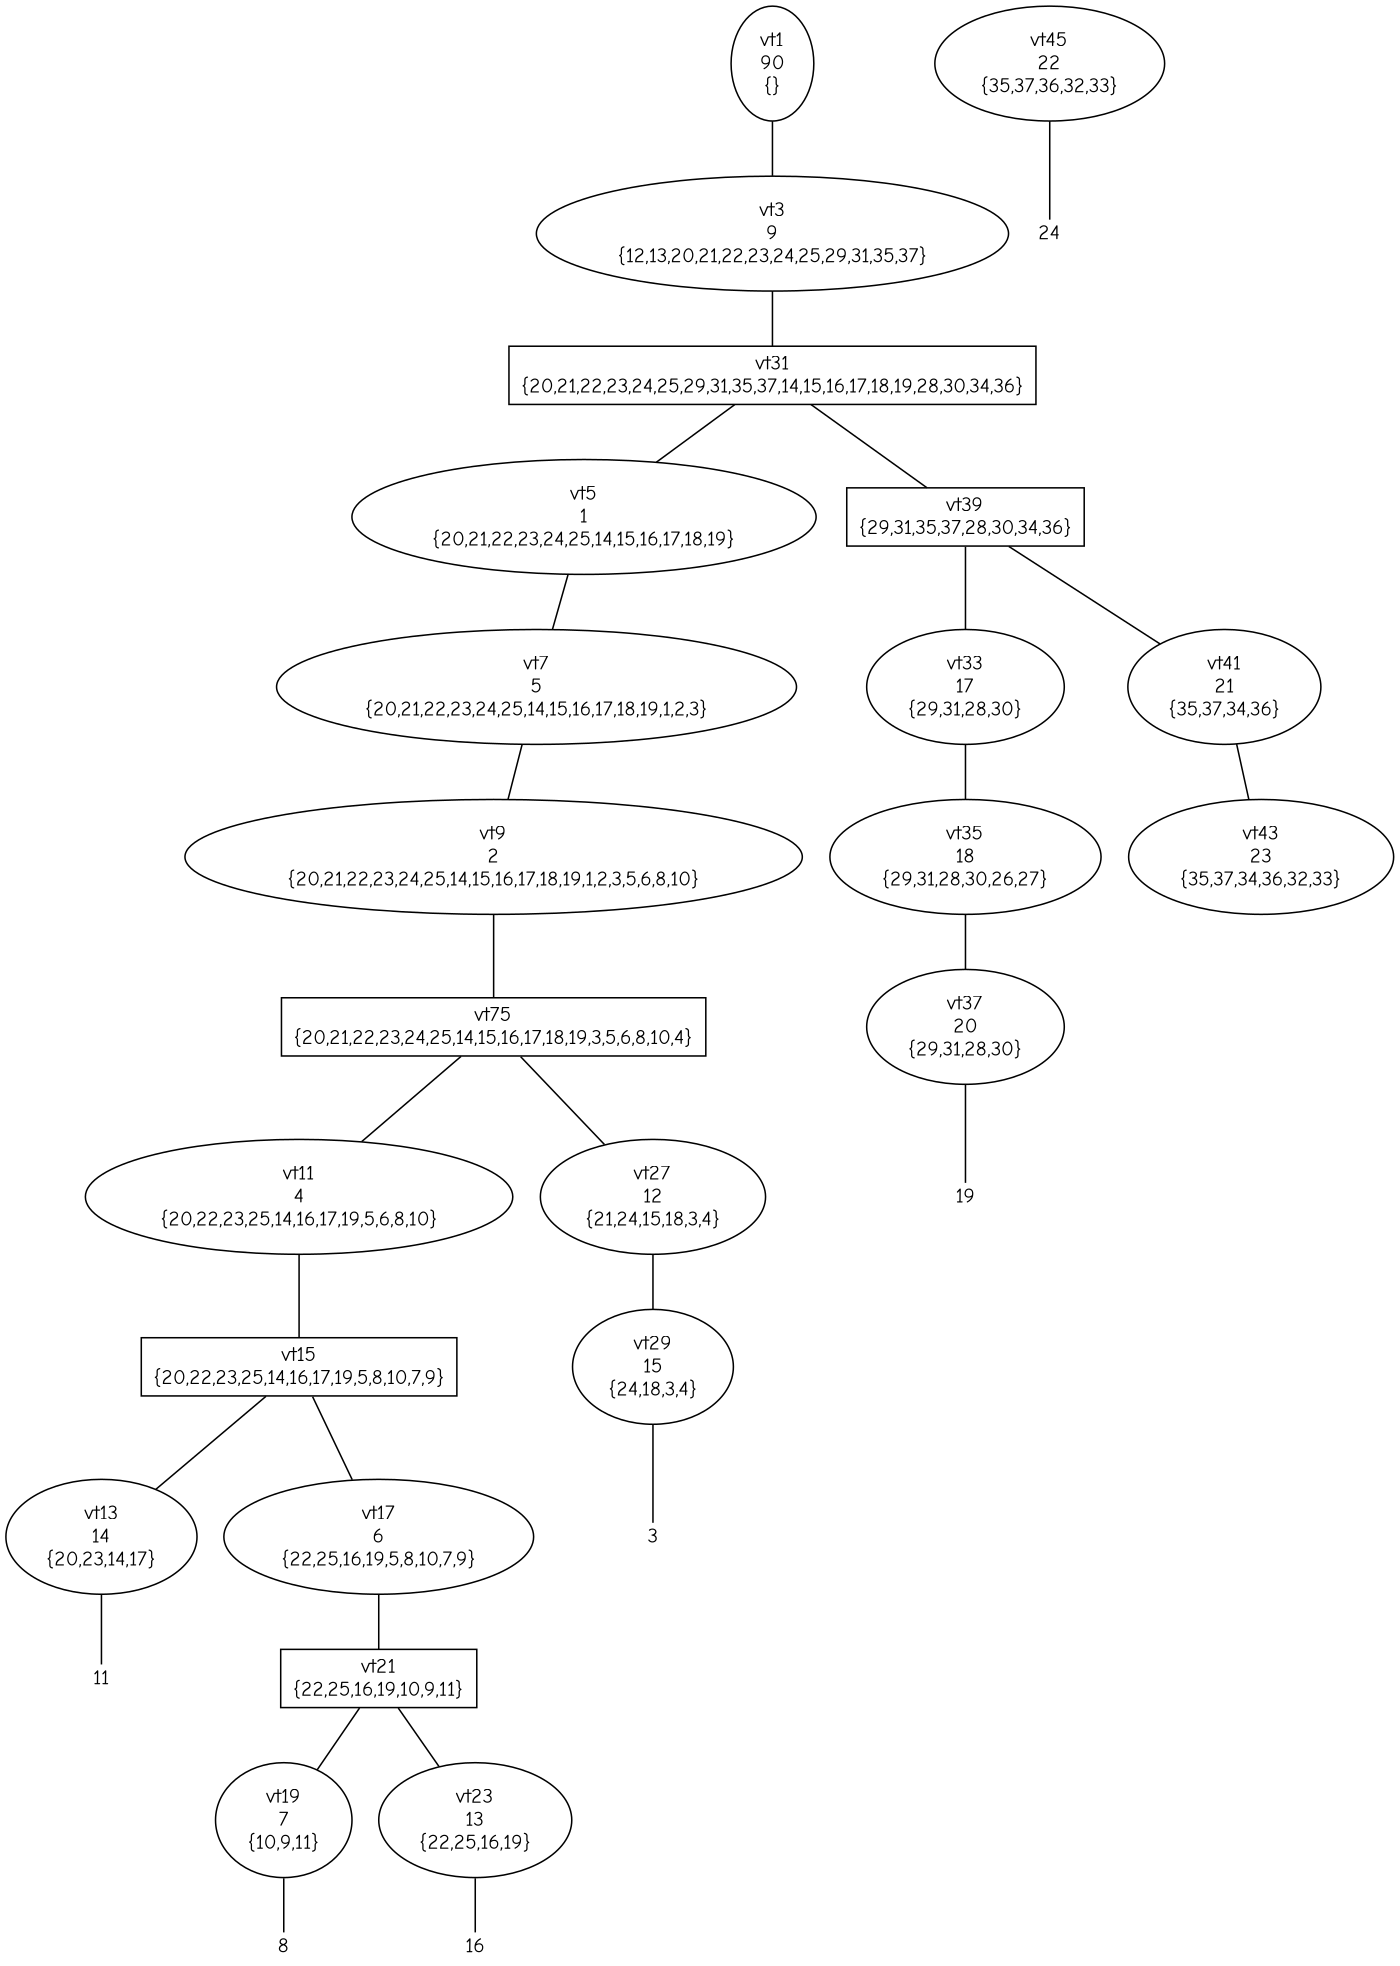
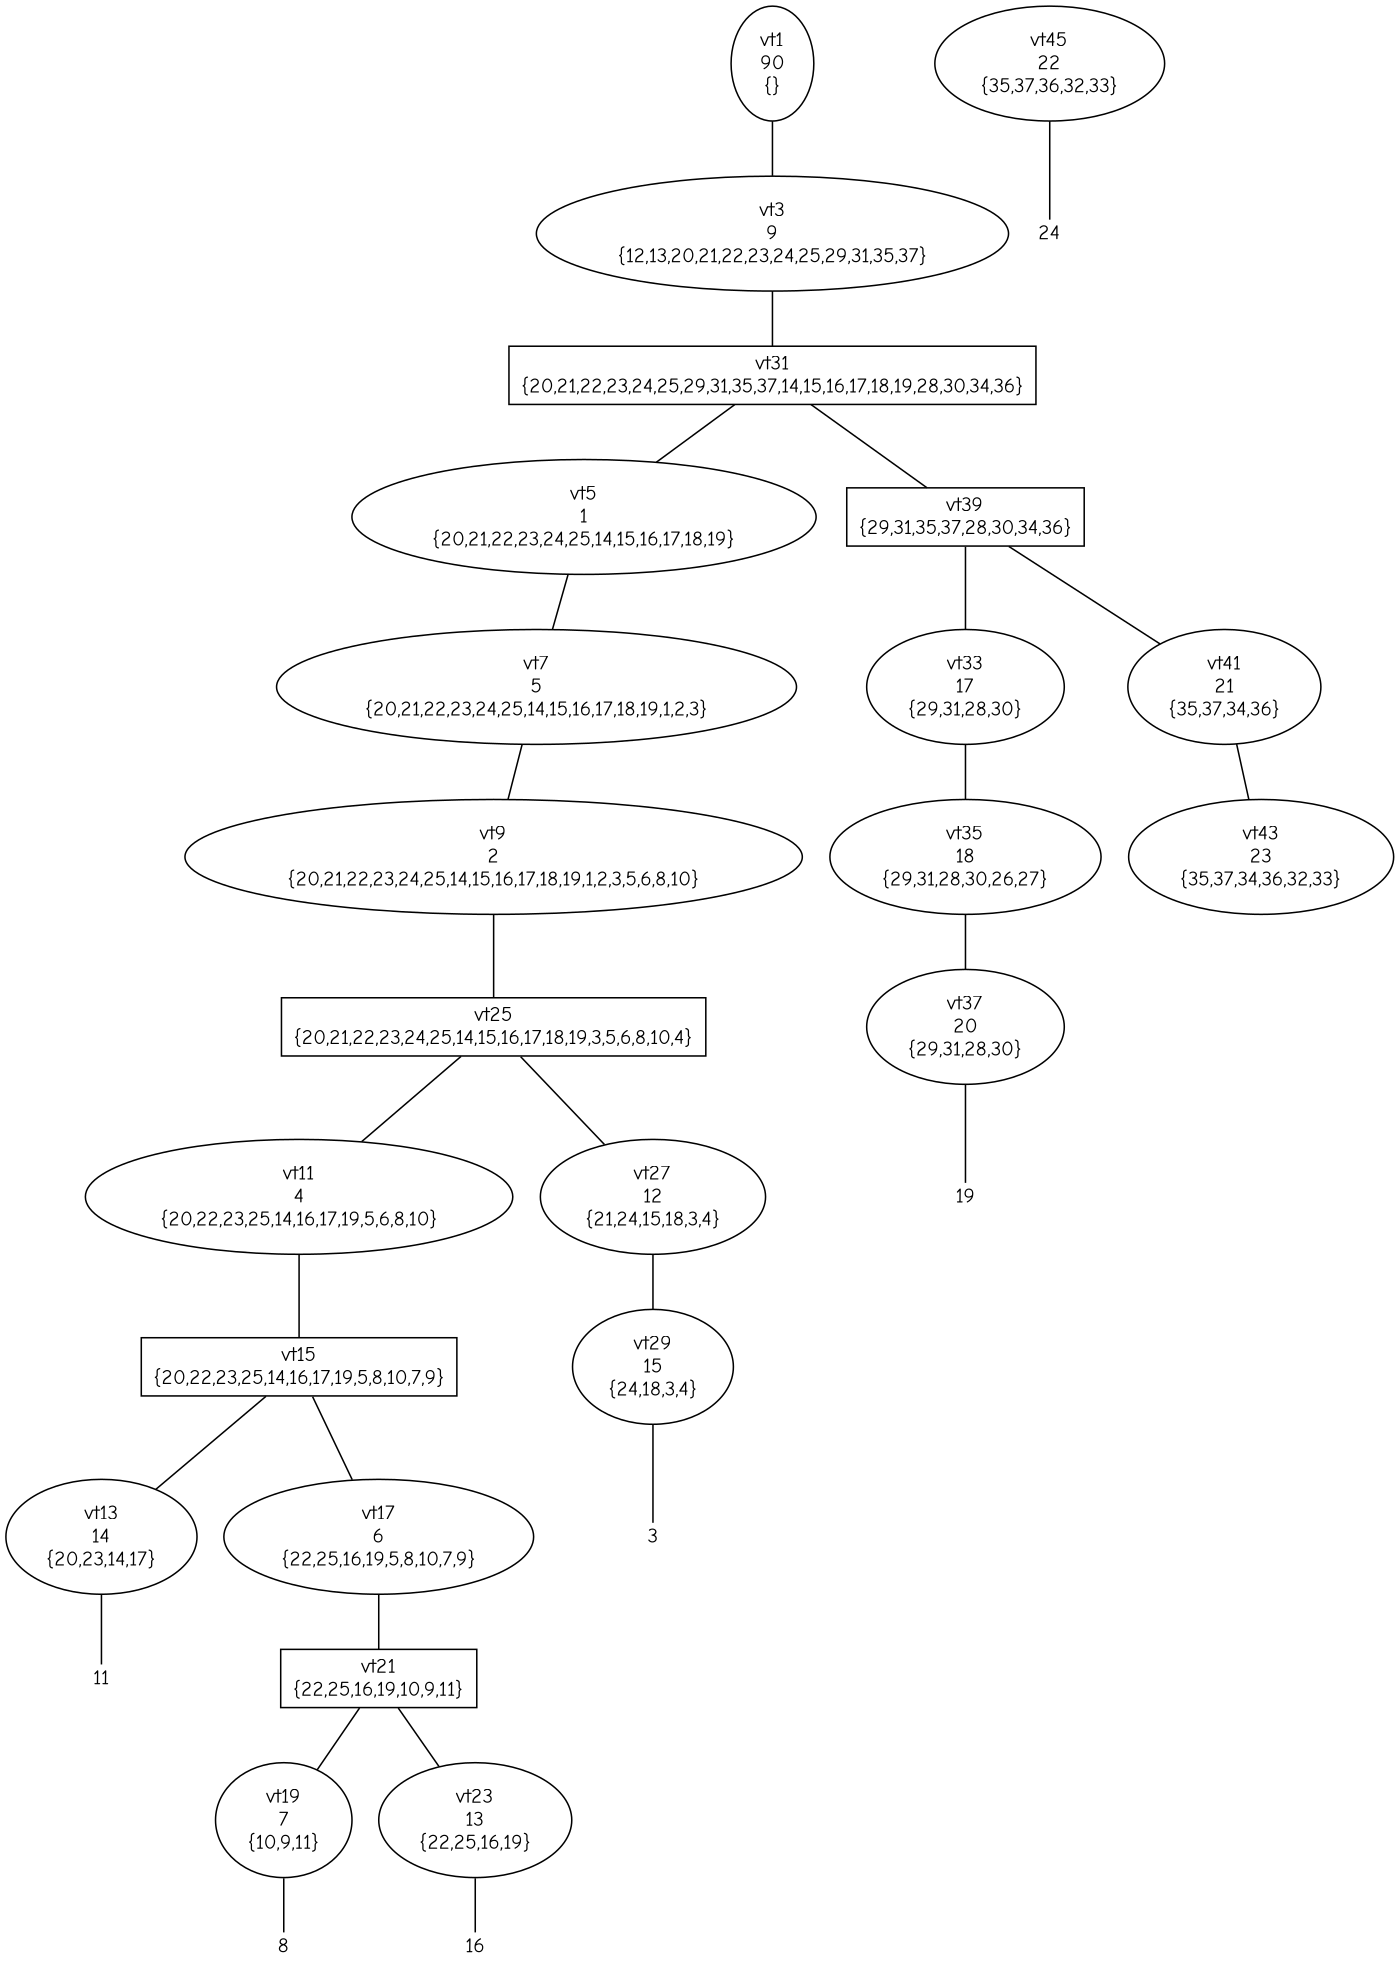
  digraph {
    fontname="Comic Neue"
    node [fontname="Comic Neue" shape=ellipse]
    edge [arrowhead=none fontname="Comic Neue"]
    n1 [label="vt1\n90\n{}"]
    n2 [label="vt3\n9\n{12,13,20,21,22,23,24,25,29,31,35,37}"]
    n3 [label="vt31\n{20,21,22,23,24,25,29,31,35,37,14,15,16,17,18,19,28,30,34,36}" shape=box]
    n4 [label="vt5\n1\n{20,21,22,23,24,25,14,15,16,17,18,19}"]
    n5 [label="vt39\n{29,31,35,37,28,30,34,36}" shape=box]
    n6 [label="vt7\n5\n{20,21,22,23,24,25,14,15,16,17,18,19,1,2,3}"]
    n7 [label="vt33\n17\n{29,31,28,30}"]
    n8 [label="vt41\n21\n{35,37,34,36}"]
    n9 [label="vt9\n2\n{20,21,22,23,24,25,14,15,16,17,18,19,1,2,3,5,6,8,10}"]
-   n10 [label="vt75\n{20,21,22,23,24,25,14,15,16,17,18,19,3,5,6,8,10,4}" shape=box]
+   n10 [label="vt25\n{20,21,22,23,24,25,14,15,16,17,18,19,3,5,6,8,10,4}" shape=box]
    n11 [label="vt11\n4\n{20,22,23,25,14,16,17,19,5,6,8,10}"]
    n12 [label="vt27\n12\n{21,24,15,18,3,4}"]
    n13 [label="vt15\n{20,22,23,25,14,16,17,19,5,8,10,7,9}" shape=box]
    n14 [label="vt29\n15\n{24,18,3,4}"]
    n15 [label="vt13\n14\n{20,23,14,17}"]
    n16 [label="vt17\n6\n{22,25,16,19,5,8,10,7,9}"]
    n17 [fixedsize=true fontsize=14 height=.25 label=11 shape=plaintext width=.25]
    n18 [label="vt21\n{22,25,16,19,10,9,11}" shape=box]
    n19 [label="vt19\n7\n{10,9,11}"]
    n20 [label="vt23\n13\n{22,25,16,19}"]
    n21 [fixedsize=true fontsize=14 height=.25 label=8 shape=plaintext width=.25]
    n22 [fixedsize=true fontsize=14 height=.25 label=16 shape=plaintext width=.25]
    n23 [fixedsize=true fontsize=14 height=.25 label=3 shape=plaintext width=.25]
    n24 [label="vt35\n18\n{29,31,28,30,26,27}"]
    n25 [label="vt43\n23\n{35,37,34,36,32,33}"]
    n26 [label="vt37\n20\n{29,31,28,30}"]
    n27 [fixedsize=true fontsize=14 height=.25 label=19 shape=plaintext width=.25]
    n28 [label="vt45\n22\n{35,37,36,32,33}"]
    n29 [fixedsize=true fontsize=14 height=.25 label=24 shape=plaintext width=.25]
    n1 -> n2
    n2 -> n3
    n3 -> n4
    n3 -> n5
    n4 -> n6
    n5 -> n7
    n5 -> n8
    n6 -> n9
    n7 -> n24
    n8 -> n25
    n9 -> n10
    n10 -> n11
    n10 -> n12
    n11 -> n13
    n12 -> n14
    n13 -> n15
    n13 -> n16
    n14 -> n23
    n15 -> n17
    n16 -> n18
    n18 -> n19
    n18 -> n20
    n19 -> n21
    n20 -> n22
    n24 -> n26
    n26 -> n27
    n28 -> n29
  }
